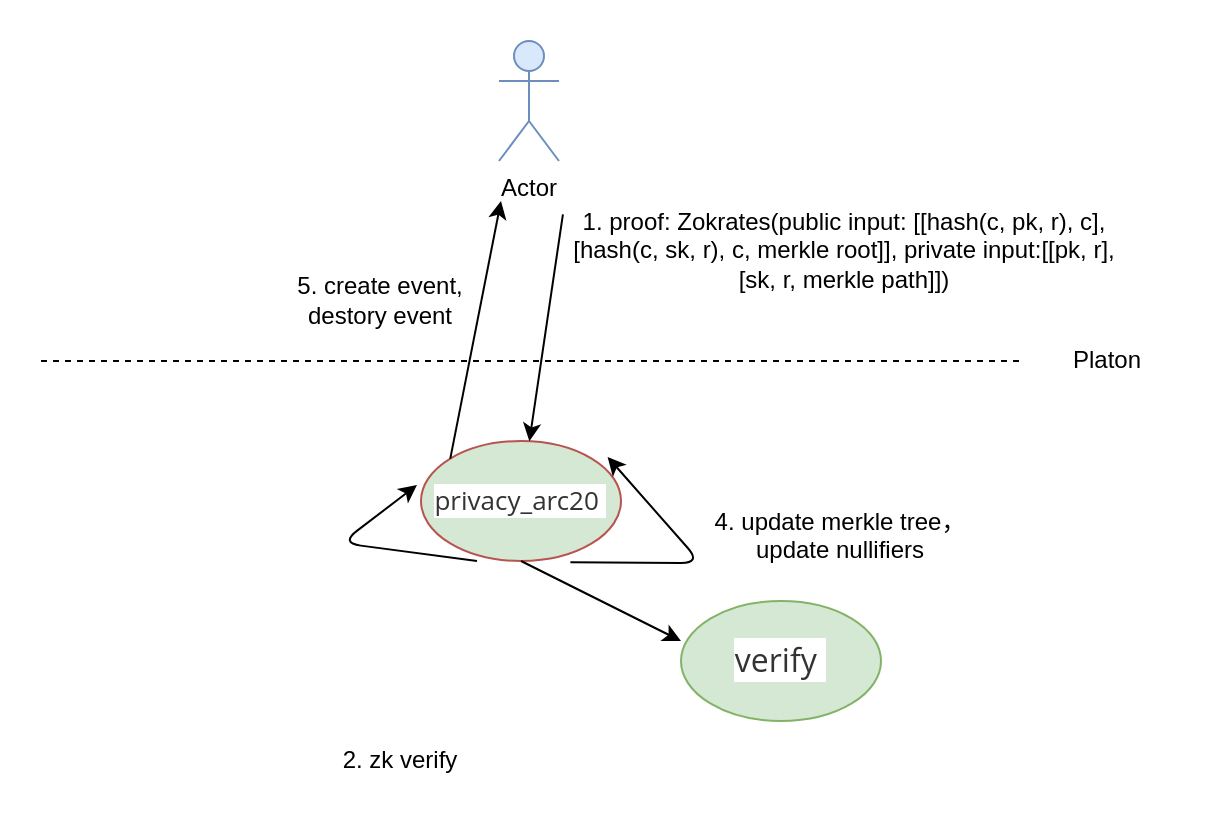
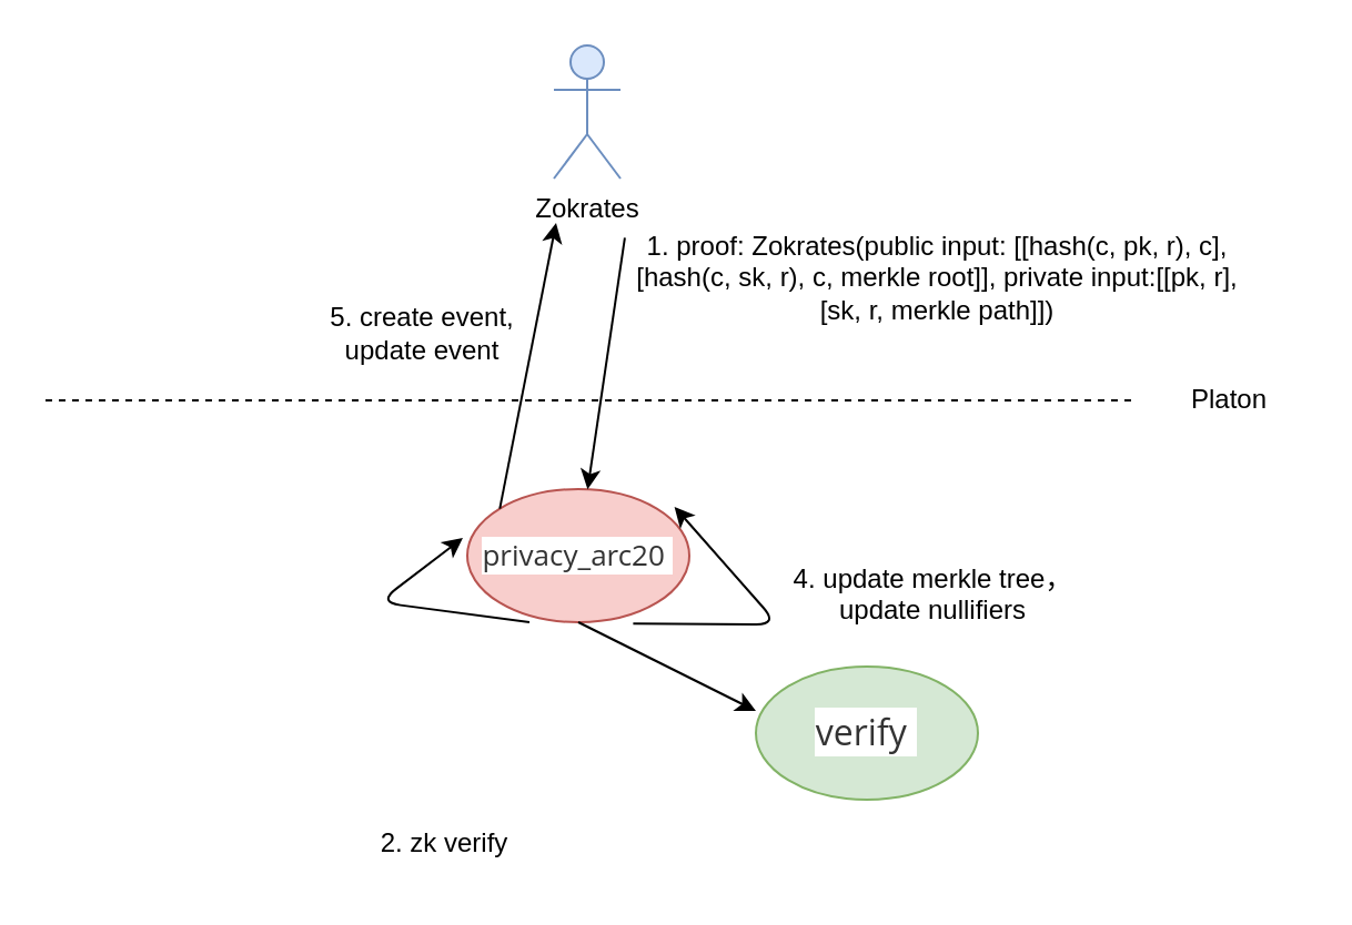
  <mxCell id="0" />
  <mxCell id="1" parent="0" />
  <mxCell id="2" value="" style="endArrow=none;dashed=1;html=1;" parent="1" edge="1"><mxGeometry width="50" height="50" relative="1" as="geometry"><mxPoint x="20" y="180" as="sourcePoint" /><mxPoint x="510" y="180" as="targetPoint" /></mxGeometry></mxCell>
  <mxCell id="3" value="Platon" style="text;html=1;strokeColor=none;fillColor=none;align=center;verticalAlign=middle;whiteSpace=wrap;rounded=0;" parent="1" vertex="1"><mxGeometry x="520" y="170" width="67" height="20" as="geometry" /></mxCell>
- <mxCell id="4" value="&lt;span style=&quot;color: rgb(51 , 51 , 51) ; font-family: &amp;#34;open sans&amp;#34; , &amp;#34;clear sans&amp;#34; , &amp;#34;helvetica neue&amp;#34; , &amp;#34;helvetica&amp;#34; , &amp;#34;arial&amp;#34; , sans-serif ; white-space: pre-wrap ; background-color: rgb(255 , 255 , 255)&quot;&gt;&lt;font style=&quot;font-size: 13px&quot;&gt;privacy_arc20 &lt;/font&gt;&lt;/span&gt;" style="ellipse;whiteSpace=wrap;html=1;fillColor=#d5e8d4;strokeColor=#b85450;" parent="1" vertex="1"><mxGeometry x="210" y="220" width="100" height="60" as="geometry" /></mxCell>
+ <mxCell id="4" value="&lt;span style=&quot;color: rgb(51 , 51 , 51) ; font-family: &amp;#34;open sans&amp;#34; , &amp;#34;clear sans&amp;#34; , &amp;#34;helvetica neue&amp;#34; , &amp;#34;helvetica&amp;#34; , &amp;#34;arial&amp;#34; , sans-serif ; white-space: pre-wrap ; background-color: rgb(255 , 255 , 255)&quot;&gt;&lt;font style=&quot;font-size: 13px&quot;&gt;privacy_arc20 &lt;/font&gt;&lt;/span&gt;" style="ellipse;whiteSpace=wrap;html=1;fillColor=#f8cecc;strokeColor=#b85450;" parent="1" vertex="1"><mxGeometry x="210" y="220" width="100" height="60" as="geometry" /></mxCell>
  <mxCell id="5" value="&lt;span style=&quot;color: rgb(51 , 51 , 51) ; font-family: &amp;#34;open sans&amp;#34; , &amp;#34;clear sans&amp;#34; , &amp;#34;helvetica neue&amp;#34; , &amp;#34;helvetica&amp;#34; , &amp;#34;arial&amp;#34; , sans-serif ; font-size: 16px ; white-space: pre-wrap ; background-color: rgb(255 , 255 , 255)&quot;&gt;verify &lt;/span&gt;" style="ellipse;whiteSpace=wrap;html=1;fillColor=#d5e8d4;strokeColor=#82b366;" parent="1" vertex="1"><mxGeometry x="340" y="300" width="100" height="60" as="geometry" /></mxCell>
- <mxCell id="6" value="Actor" style="shape=umlActor;verticalLabelPosition=bottom;labelBackgroundColor=#ffffff;verticalAlign=top;html=1;outlineConnect=0;fillColor=#dae8fc;strokeColor=#6c8ebf;" parent="1" vertex="1"><mxGeometry x="249" y="20" width="30" height="60" as="geometry" /></mxCell>
+ <mxCell id="6" value="Zokrates" style="shape=umlActor;verticalLabelPosition=bottom;labelBackgroundColor=#ffffff;verticalAlign=top;html=1;outlineConnect=0;fillColor=#dae8fc;strokeColor=#6c8ebf;" parent="1" vertex="1"><mxGeometry x="249" y="20" width="30" height="60" as="geometry" /></mxCell>
  <mxCell id="7" value="" style="endArrow=classic;html=1;exitX=-0.011;exitY=-0.111;exitDx=0;exitDy=0;exitPerimeter=0;" parent="1" source="8" target="4" edge="1"><mxGeometry width="50" height="50" relative="1" as="geometry"><mxPoint x="320" y="100" as="sourcePoint" /><mxPoint x="320" y="90" as="targetPoint" /></mxGeometry></mxCell>
  <mxCell id="8" value="1.&amp;nbsp;proof: Zokrates(public input: [[hash(c, pk, r), c], [hash(c, sk, r), c, merkle root]], private input:[[pk, r], [sk, r, merkle path]])" style="text;html=1;strokeColor=none;fillColor=none;align=center;verticalAlign=middle;whiteSpace=wrap;rounded=0;" parent="1" vertex="1"><mxGeometry x="284" y="110" width="276" height="30" as="geometry" /></mxCell>
  <mxCell id="9" value="" style="endArrow=classic;html=1;entryX=0;entryY=0.333;entryDx=0;entryDy=0;entryPerimeter=0;" parent="1" target="5" edge="1"><mxGeometry width="50" height="50" relative="1" as="geometry"><mxPoint x="260" y="280" as="sourcePoint" /><mxPoint x="290" y="320" as="targetPoint" /></mxGeometry></mxCell>
  <mxCell id="10" value="2. zk verify" style="text;html=1;strokeColor=none;fillColor=none;align=center;verticalAlign=middle;whiteSpace=wrap;rounded=0;" parent="1" vertex="1"><mxGeometry x="135" y="365" width="130" height="30" as="geometry" /></mxCell>
  <mxCell id="11" value="" style="endArrow=classic;html=1;entryX=-0.02;entryY=0.367;entryDx=0;entryDy=0;entryPerimeter=0;" parent="1" target="4" edge="1"><mxGeometry width="50" height="50" relative="1" as="geometry"><mxPoint x="238" y="280" as="sourcePoint" /><mxPoint x="170" y="240" as="targetPoint" /><Array as="points"><mxPoint x="170" y="271" /></Array></mxGeometry></mxCell>
  <mxCell id="12" value="" style="endArrow=classic;html=1;exitX=0;exitY=0;exitDx=0;exitDy=0;" parent="1" source="4" edge="1"><mxGeometry width="50" height="50" relative="1" as="geometry"><mxPoint x="160" y="190" as="sourcePoint" /><mxPoint x="250" y="100" as="targetPoint" /></mxGeometry></mxCell>
- <mxCell id="13" value="5. create event, destory event" style="text;html=1;strokeColor=none;fillColor=none;align=center;verticalAlign=middle;whiteSpace=wrap;rounded=0;" parent="1" vertex="1"><mxGeometry x="140" y="140" width="100" height="20" as="geometry" /></mxCell>
+ <mxCell id="13" value="5. create event, update event" style="text;html=1;strokeColor=none;fillColor=none;align=center;verticalAlign=middle;whiteSpace=wrap;rounded=0;" parent="1" vertex="1"><mxGeometry x="140" y="140" width="100" height="20" as="geometry" /></mxCell>
  <mxCell id="14" value="" style="endArrow=classic;html=1;exitX=0.747;exitY=1.011;exitDx=0;exitDy=0;exitPerimeter=0;entryX=0.933;entryY=0.133;entryDx=0;entryDy=0;entryPerimeter=0;" parent="1" source="4" target="4" edge="1"><mxGeometry width="50" height="50" relative="1" as="geometry"><mxPoint x="330" y="310" as="sourcePoint" /><mxPoint x="410" y="250" as="targetPoint" /><Array as="points"><mxPoint x="350" y="281" /></Array></mxGeometry></mxCell>
  <mxCell id="15" value="4. update merkle tree，update&amp;nbsp;nullifiers&lt;br&gt;&amp;nbsp;" style="text;html=1;strokeColor=none;fillColor=none;align=center;verticalAlign=middle;whiteSpace=wrap;rounded=0;" parent="1" vertex="1"><mxGeometry x="340" y="260" width="160" height="30" as="geometry" /></mxCell>
